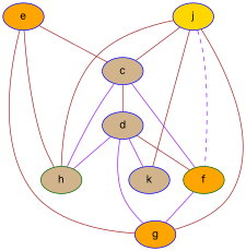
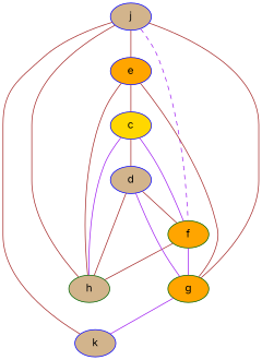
  graph {
    fontname=Inter
    node [color=blue fillcolor=tan fontname=Inter style=filled]
    edge [color=brown fontname=Inter]
-   j [fillcolor=gold]
+   j
    k
    f [color=darkgreen fillcolor=orange]
-   c
-   g [fillcolor=orange]
+   c [fillcolor=gold]
+   g [color=darkgreen fillcolor=orange]
    h [color=darkgreen]
    d
    e [fillcolor=orange]
    j -- f [color=purple style=dashed]
-   j -- c
+   j -- e
    k -- j
    f -- g [color=purple]
+   f -- h
    c -- f [color=purple]
    c -- h [color=purple]
    c -- d
    g -- j
-   d -- k [color=purple]
+   g -- k [color=purple]
    h -- j
    d -- f
    d -- g [color=purple]
-   d -- h [color=purple]
+   d -- h
    e -- c
    e -- g
    e -- h
  }
